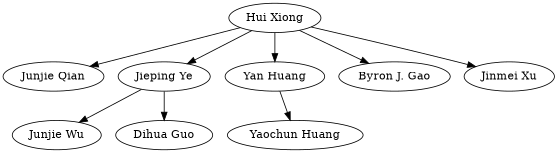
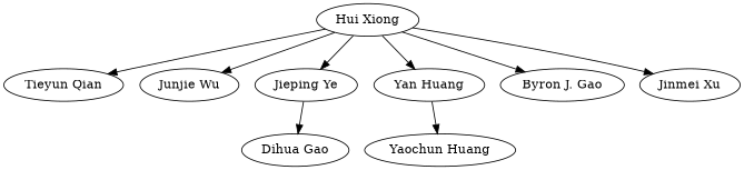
  strict digraph {
    "Hui Xiong"
-   "Tieyun Qian" [label="Junjie Qian"]
+   "Tieyun Qian"
    "Junjie Wu"
    "Jieping Ye"
    "Yan Huang"
    "Byron J. Gao"
    "Jinmei Xu"
-   "Dihua Guo"
+   "Dihua Guo" [label="Dihua Gao"]
    "Yaochun Huang"
    "Hui Xiong" -> "Tieyun Qian"
-   "Jieping Ye" -> "Junjie Wu"
+   "Hui Xiong" -> "Junjie Wu"
    "Hui Xiong" -> "Jieping Ye"
    "Hui Xiong" -> "Yan Huang"
    "Hui Xiong" -> "Byron J. Gao"
    "Hui Xiong" -> "Jinmei Xu"
    "Jieping Ye" -> "Dihua Guo"
    "Yan Huang" -> "Yaochun Huang"
  }
